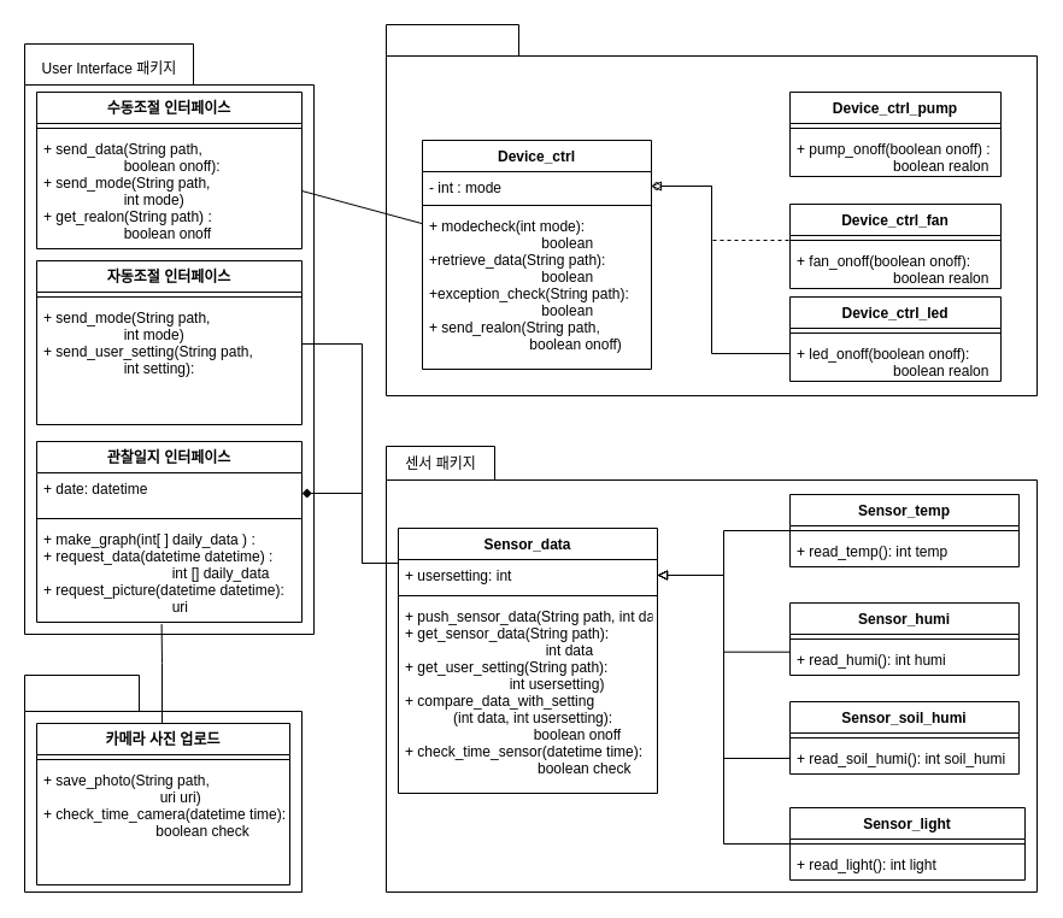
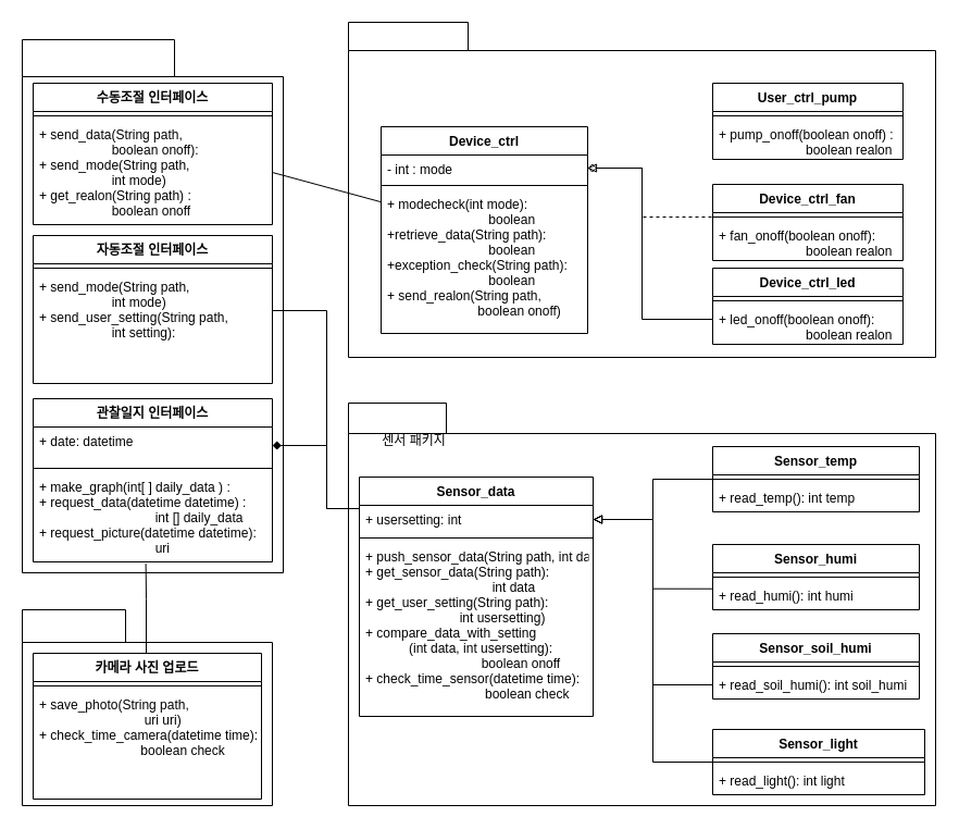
  <mxCell id="0" />
  <mxCell id="1" parent="0" />
  <mxCell id="2" value="" style="shape=folder;fontStyle=1;spacingTop=10;tabWidth=110;tabHeight=26;tabPosition=left;html=1;" parent="1" vertex="1"><mxGeometry x="320" y="20" width="540" height="308" as="geometry" /></mxCell>
- <mxCell id="3" value="Device_ctrl_pump" style="swimlane;fontStyle=1;align=center;verticalAlign=top;childLayout=stackLayout;horizontal=1;startSize=26;horizontalStack=0;resizeParent=1;resizeParentMax=0;resizeLast=0;collapsible=1;marginBottom=0;strokeColor=default;" parent="1" vertex="1"><mxGeometry x="655" y="76" width="175" height="70" as="geometry" /></mxCell>
+ <mxCell id="3" value="User_ctrl_pump" style="swimlane;fontStyle=1;align=center;verticalAlign=top;childLayout=stackLayout;horizontal=1;startSize=26;horizontalStack=0;resizeParent=1;resizeParentMax=0;resizeLast=0;collapsible=1;marginBottom=0;strokeColor=default;" parent="1" vertex="1"><mxGeometry x="655" y="76" width="175" height="70" as="geometry" /></mxCell>
  <mxCell id="4" value="" style="line;strokeWidth=1;fillColor=none;align=left;verticalAlign=middle;spacingTop=-1;spacingLeft=3;spacingRight=3;rotatable=0;labelPosition=right;points=[];portConstraint=eastwest;strokeColor=inherit;" parent="3" vertex="1"><mxGeometry y="26" width="175" height="8" as="geometry" /></mxCell>
  <mxCell id="5" value="+ pump_onoff(boolean onoff) :&#10;                        boolean realon " style="text;strokeColor=none;fillColor=none;align=left;verticalAlign=top;spacingLeft=4;spacingRight=4;overflow=hidden;rotatable=0;points=[[0,0.5],[1,0.5]];portConstraint=eastwest;" parent="3" vertex="1"><mxGeometry y="34" width="175" height="36" as="geometry" /></mxCell>
  <mxCell id="6" style="edgeStyle=orthogonalEdgeStyle;rounded=0;orthogonalLoop=1;jettySize=auto;html=1;exitX=0;exitY=0.5;exitDx=0;exitDy=0;endArrow=block;endFill=0;entryX=1;entryY=0.5;entryDx=0;entryDy=0;dashed=1;" parent="1" source="7" edge="1" target="15"><mxGeometry relative="1" as="geometry"><mxPoint x="525" y="168" as="targetPoint" /><Array as="points"><mxPoint x="655" y="199" /><mxPoint x="590" y="199" /><mxPoint x="590" y="154" /></Array></mxGeometry></mxCell>
  <mxCell id="7" value="Device_ctrl_fan" style="swimlane;fontStyle=1;align=center;verticalAlign=top;childLayout=stackLayout;horizontal=1;startSize=26;horizontalStack=0;resizeParent=1;resizeParentMax=0;resizeLast=0;collapsible=1;marginBottom=0;strokeColor=default;" parent="1" vertex="1"><mxGeometry x="655" y="169" width="175" height="70" as="geometry" /></mxCell>
  <mxCell id="8" value="" style="line;strokeWidth=1;fillColor=none;align=left;verticalAlign=middle;spacingTop=-1;spacingLeft=3;spacingRight=3;rotatable=0;labelPosition=right;points=[];portConstraint=eastwest;strokeColor=inherit;" parent="7" vertex="1"><mxGeometry y="26" width="175" height="8" as="geometry" /></mxCell>
  <mxCell id="9" value="+ fan_onoff(boolean onoff):&#10;                        boolean realon" style="text;strokeColor=none;fillColor=none;align=left;verticalAlign=top;spacingLeft=4;spacingRight=4;overflow=hidden;rotatable=0;points=[[0,0.5],[1,0.5]];portConstraint=eastwest;" parent="7" vertex="1"><mxGeometry y="34" width="175" height="36" as="geometry" /></mxCell>
  <mxCell id="10" value="Device_ctrl_led" style="swimlane;fontStyle=1;align=center;verticalAlign=top;childLayout=stackLayout;horizontal=1;startSize=26;horizontalStack=0;resizeParent=1;resizeParentMax=0;resizeLast=0;collapsible=1;marginBottom=0;strokeColor=default;" parent="1" vertex="1"><mxGeometry x="655" y="246" width="175" height="70" as="geometry" /></mxCell>
  <mxCell id="11" value="" style="line;strokeWidth=1;fillColor=none;align=left;verticalAlign=middle;spacingTop=-1;spacingLeft=3;spacingRight=3;rotatable=0;labelPosition=right;points=[];portConstraint=eastwest;strokeColor=inherit;" parent="10" vertex="1"><mxGeometry y="26" width="175" height="8" as="geometry" /></mxCell>
  <mxCell id="12" value="+ led_onoff(boolean onoff):&#10;                        boolean realon" style="text;strokeColor=none;fillColor=none;align=left;verticalAlign=top;spacingLeft=4;spacingRight=4;overflow=hidden;rotatable=0;points=[[0,0.5],[1,0.5]];portConstraint=eastwest;" parent="10" vertex="1"><mxGeometry y="34" width="175" height="36" as="geometry" /></mxCell>
  <mxCell id="13" style="edgeStyle=orthogonalEdgeStyle;rounded=0;orthogonalLoop=1;jettySize=auto;html=1;exitX=0;exitY=0.5;exitDx=0;exitDy=0;entryX=1;entryY=0.5;entryDx=0;entryDy=0;endArrow=diamond;endFill=0;" parent="1" source="12" edge="1" target="15"><mxGeometry relative="1" as="geometry"><mxPoint x="525" y="168" as="targetPoint" /><Array as="points"><mxPoint x="655" y="293" /><mxPoint x="590" y="293" /><mxPoint x="590" y="154" /></Array></mxGeometry></mxCell>
  <mxCell id="14" value="Device_ctrl" style="swimlane;fontStyle=1;align=center;verticalAlign=top;childLayout=stackLayout;horizontal=1;startSize=26;horizontalStack=0;resizeParent=1;resizeParentMax=0;resizeLast=0;collapsible=1;marginBottom=0;" parent="1" vertex="1"><mxGeometry x="350" y="116" width="190" height="190" as="geometry" /></mxCell>
  <mxCell id="15" value="- int : mode&#10;" style="text;strokeColor=none;fillColor=none;align=left;verticalAlign=top;spacingLeft=4;spacingRight=4;overflow=hidden;rotatable=0;points=[[0,0.5],[1,0.5]];portConstraint=eastwest;" parent="14" vertex="1"><mxGeometry y="26" width="190" height="24" as="geometry" /></mxCell>
  <mxCell id="16" value="" style="line;strokeWidth=1;fillColor=none;align=left;verticalAlign=middle;spacingTop=-1;spacingLeft=3;spacingRight=3;rotatable=0;labelPosition=right;points=[];portConstraint=eastwest;strokeColor=inherit;" parent="14" vertex="1"><mxGeometry y="50" width="190" height="8" as="geometry" /></mxCell>
  <mxCell id="17" value="+ modecheck(int mode): &#10;                            boolean&#10;+retrieve_data(String path):&#10;                            boolean&#10;+exception_check(String path):&#10;                            boolean&#10;+ send_realon(String path,&#10;                         boolean onoff)" style="text;strokeColor=none;fillColor=none;align=left;verticalAlign=top;spacingLeft=4;spacingRight=4;overflow=hidden;rotatable=0;points=[[0,0.5],[1,0.5]];portConstraint=eastwest;" parent="14" vertex="1"><mxGeometry y="58" width="190" height="132" as="geometry" /></mxCell>
  <mxCell id="18" value="" style="group" vertex="1" connectable="0" parent="1"><mxGeometry x="320" y="370" width="540" height="370" as="geometry" /></mxCell>
  <mxCell id="19" value="" style="shape=folder;fontStyle=1;spacingTop=10;tabWidth=90;tabHeight=28;tabPosition=left;html=1;" parent="18" vertex="1"><mxGeometry width="540" height="370" as="geometry" /></mxCell>
  <mxCell id="20" value="Sensor_temp" style="swimlane;fontStyle=1;align=center;verticalAlign=top;childLayout=stackLayout;horizontal=1;startSize=26;horizontalStack=0;resizeParent=1;resizeParentMax=0;resizeLast=0;collapsible=1;marginBottom=0;" parent="18" vertex="1"><mxGeometry x="335" y="40" width="190" height="60" as="geometry" /></mxCell>
  <mxCell id="21" value="" style="line;strokeWidth=1;fillColor=none;align=left;verticalAlign=middle;spacingTop=-1;spacingLeft=3;spacingRight=3;rotatable=0;labelPosition=right;points=[];portConstraint=eastwest;strokeColor=inherit;" parent="20" vertex="1"><mxGeometry y="26" width="190" height="8" as="geometry" /></mxCell>
  <mxCell id="22" value="+ read_temp(): int temp" style="text;strokeColor=none;fillColor=none;align=left;verticalAlign=top;spacingLeft=4;spacingRight=4;overflow=hidden;rotatable=0;points=[[0,0.5],[1,0.5]];portConstraint=eastwest;" parent="20" vertex="1"><mxGeometry y="34" width="190" height="26" as="geometry" /></mxCell>
  <mxCell id="23" value="Sensor_humi" style="swimlane;fontStyle=1;align=center;verticalAlign=top;childLayout=stackLayout;horizontal=1;startSize=26;horizontalStack=0;resizeParent=1;resizeParentMax=0;resizeLast=0;collapsible=1;marginBottom=0;" parent="18" vertex="1"><mxGeometry x="335" y="130" width="190" height="60" as="geometry" /></mxCell>
  <mxCell id="24" value="" style="line;strokeWidth=1;fillColor=none;align=left;verticalAlign=middle;spacingTop=-1;spacingLeft=3;spacingRight=3;rotatable=0;labelPosition=right;points=[];portConstraint=eastwest;strokeColor=inherit;" parent="23" vertex="1"><mxGeometry y="26" width="190" height="8" as="geometry" /></mxCell>
  <mxCell id="25" value="+ read_humi(): int humi" style="text;strokeColor=none;fillColor=none;align=left;verticalAlign=top;spacingLeft=4;spacingRight=4;overflow=hidden;rotatable=0;points=[[0,0.5],[1,0.5]];portConstraint=eastwest;" parent="23" vertex="1"><mxGeometry y="34" width="190" height="26" as="geometry" /></mxCell>
  <mxCell id="26" value="Sensor_soil_humi" style="swimlane;fontStyle=1;align=center;verticalAlign=top;childLayout=stackLayout;horizontal=1;startSize=26;horizontalStack=0;resizeParent=1;resizeParentMax=0;resizeLast=0;collapsible=1;marginBottom=0;" parent="18" vertex="1"><mxGeometry x="335" y="212" width="190" height="60" as="geometry" /></mxCell>
  <mxCell id="27" value="" style="line;strokeWidth=1;fillColor=none;align=left;verticalAlign=middle;spacingTop=-1;spacingLeft=3;spacingRight=3;rotatable=0;labelPosition=right;points=[];portConstraint=eastwest;strokeColor=inherit;" parent="26" vertex="1"><mxGeometry y="26" width="190" height="8" as="geometry" /></mxCell>
  <mxCell id="28" value="+ read_soil_humi(): int soil_humi" style="text;strokeColor=none;fillColor=none;align=left;verticalAlign=top;spacingLeft=4;spacingRight=4;overflow=hidden;rotatable=0;points=[[0,0.5],[1,0.5]];portConstraint=eastwest;" parent="26" vertex="1"><mxGeometry y="34" width="190" height="26" as="geometry" /></mxCell>
  <mxCell id="29" value="Sensor_light" style="swimlane;fontStyle=1;align=center;verticalAlign=top;childLayout=stackLayout;horizontal=1;startSize=26;horizontalStack=0;resizeParent=1;resizeParentMax=0;resizeLast=0;collapsible=1;marginBottom=0;" parent="18" vertex="1"><mxGeometry x="335" y="300" width="195" height="60" as="geometry" /></mxCell>
  <mxCell id="30" value="" style="line;strokeWidth=1;fillColor=none;align=left;verticalAlign=middle;spacingTop=-1;spacingLeft=3;spacingRight=3;rotatable=0;labelPosition=right;points=[];portConstraint=eastwest;strokeColor=inherit;" parent="29" vertex="1"><mxGeometry y="26" width="195" height="8" as="geometry" /></mxCell>
  <mxCell id="31" value="+ read_light(): int light" style="text;strokeColor=none;fillColor=none;align=left;verticalAlign=top;spacingLeft=4;spacingRight=4;overflow=hidden;rotatable=0;points=[[0,0.5],[1,0.5]];portConstraint=eastwest;" parent="29" vertex="1"><mxGeometry y="34" width="195" height="26" as="geometry" /></mxCell>
  <mxCell id="32" value="Sensor_data" style="swimlane;fontStyle=1;align=center;verticalAlign=top;childLayout=stackLayout;horizontal=1;startSize=26;horizontalStack=0;resizeParent=1;resizeParentMax=0;resizeLast=0;collapsible=1;marginBottom=0;" parent="18" vertex="1"><mxGeometry x="10" y="68" width="215" height="220" as="geometry" /></mxCell>
  <mxCell id="33" value="+ usersetting: int" style="text;strokeColor=none;fillColor=none;align=left;verticalAlign=top;spacingLeft=4;spacingRight=4;overflow=hidden;rotatable=0;points=[[0,0.5],[1,0.5]];portConstraint=eastwest;" parent="32" vertex="1"><mxGeometry y="26" width="215" height="26" as="geometry" /></mxCell>
  <mxCell id="34" value="" style="line;strokeWidth=1;fillColor=none;align=left;verticalAlign=middle;spacingTop=-1;spacingLeft=3;spacingRight=3;rotatable=0;labelPosition=right;points=[];portConstraint=eastwest;strokeColor=inherit;" parent="32" vertex="1"><mxGeometry y="52" width="215" height="8" as="geometry" /></mxCell>
  <mxCell id="35" value="+ push_sensor_data(String path, int data):&#10;+ get_sensor_data(String path):&#10;                                   int data&#10;+ get_user_setting(String path):&#10;                          int usersetting)&#10;+ compare_data_with_setting&#10;            (int data, int usersetting):&#10;                                boolean onoff&#10;+ check_time_sensor(datetime time):&#10;                                 boolean check" style="text;strokeColor=none;fillColor=none;align=left;verticalAlign=top;spacingLeft=4;spacingRight=4;overflow=hidden;rotatable=0;points=[[0,0.5],[1,0.5]];portConstraint=eastwest;" parent="32" vertex="1"><mxGeometry y="60" width="215" height="160" as="geometry" /></mxCell>
  <mxCell id="36" style="edgeStyle=orthogonalEdgeStyle;rounded=0;orthogonalLoop=1;jettySize=auto;html=1;exitX=-0.002;exitY=0.259;exitDx=0;exitDy=0;endArrow=block;endFill=0;exitPerimeter=0;entryX=1;entryY=0.5;entryDx=0;entryDy=0;" parent="18" source="25" target="33" edge="1"><mxGeometry relative="1" as="geometry"><mxPoint x="335" y="78" as="sourcePoint" /><mxPoint x="205" y="93.0" as="targetPoint" /><Array as="points"><mxPoint x="280" y="171" /><mxPoint x="280" y="107" /></Array></mxGeometry></mxCell>
  <mxCell id="37" style="edgeStyle=orthogonalEdgeStyle;rounded=0;orthogonalLoop=1;jettySize=auto;html=1;endArrow=block;endFill=0;entryX=1;entryY=0.5;entryDx=0;entryDy=0;" parent="18" source="28" target="33" edge="1"><mxGeometry relative="1" as="geometry"><mxPoint x="335" y="158" as="sourcePoint" /><mxPoint x="205" y="93.0" as="targetPoint" /><Array as="points" /></mxGeometry></mxCell>
  <mxCell id="38" style="edgeStyle=orthogonalEdgeStyle;rounded=0;orthogonalLoop=1;jettySize=auto;html=1;endArrow=block;endFill=0;exitX=0;exitY=0.5;exitDx=0;exitDy=0;entryX=1;entryY=0.5;entryDx=0;entryDy=0;" parent="18" source="29" target="33" edge="1"><mxGeometry relative="1" as="geometry"><mxPoint x="335" y="226" as="sourcePoint" /><mxPoint x="205" y="93.0" as="targetPoint" /><Array as="points"><mxPoint x="280" y="330" /><mxPoint x="280" y="107" /></Array></mxGeometry></mxCell>
  <mxCell id="39" style="edgeStyle=orthogonalEdgeStyle;rounded=0;orthogonalLoop=1;jettySize=auto;html=1;exitX=0;exitY=0.5;exitDx=0;exitDy=0;endArrow=block;endFill=0;entryX=1;entryY=0.5;entryDx=0;entryDy=0;" parent="18" source="20" target="33" edge="1"><mxGeometry relative="1" as="geometry"><mxPoint x="335" y="-41" as="sourcePoint" /><mxPoint x="205" y="44.0" as="targetPoint" /><Array as="points"><mxPoint x="280" y="70" /><mxPoint x="280" y="107" /></Array></mxGeometry></mxCell>
- <mxCell id="40" value="센서 패키지" style="text;html=1;align=center;verticalAlign=middle;resizable=0;points=[];autosize=1;strokeColor=none;fillColor=none;" parent="18" vertex="1"><mxGeometry width="90" height="30" as="geometry" /></mxCell>
+ <mxCell id="40" value="센서 패키지" style="text;html=1;align=center;verticalAlign=middle;resizable=0;points=[];autosize=1;strokeColor=none;fillColor=none;" parent="18" vertex="1"><mxGeometry x="15" y="20" width="90" height="30" as="geometry" /></mxCell>
  <mxCell id="41" value="" style="group" vertex="1" connectable="0" parent="1"><mxGeometry x="20" y="560" width="230" height="180" as="geometry" /></mxCell>
  <mxCell id="42" value="" style="shape=folder;fontStyle=1;spacingTop=10;tabWidth=95;tabHeight=30;tabPosition=left;html=1;" parent="41" vertex="1"><mxGeometry width="230" height="180" as="geometry" /></mxCell>
  <mxCell id="43" value="카메라 사진 업로드" style="swimlane;fontStyle=1;align=center;verticalAlign=top;childLayout=stackLayout;horizontal=1;startSize=26;horizontalStack=0;resizeParent=1;resizeParentMax=0;resizeLast=0;collapsible=1;marginBottom=0;" parent="41" vertex="1"><mxGeometry x="10" y="40" width="210" height="134" as="geometry" /></mxCell>
  <mxCell id="44" value="" style="line;strokeWidth=1;fillColor=none;align=left;verticalAlign=middle;spacingTop=-1;spacingLeft=3;spacingRight=3;rotatable=0;labelPosition=right;points=[];portConstraint=eastwest;strokeColor=inherit;" parent="43" vertex="1"><mxGeometry y="26" width="210" height="8" as="geometry" /></mxCell>
  <mxCell id="45" value="+ save_photo(String path,&#10;                             uri uri)&#10;+ check_time_camera(datetime time):&#10;                            boolean check&#10;" style="text;strokeColor=none;fillColor=none;align=left;verticalAlign=top;spacingLeft=4;spacingRight=4;overflow=hidden;rotatable=0;points=[[0,0.5],[1,0.5]];portConstraint=eastwest;" parent="43" vertex="1"><mxGeometry y="34" width="210" height="100" as="geometry" /></mxCell>
  <mxCell id="46" value="" style="group" vertex="1" connectable="0" parent="1"><mxGeometry x="20" y="36" width="240" height="490" as="geometry" /></mxCell>
  <mxCell id="47" value="" style="shape=folder;fontStyle=1;spacingTop=10;tabWidth=140;tabHeight=34;tabPosition=left;html=1;" parent="46" vertex="1"><mxGeometry width="240" height="490" as="geometry" /></mxCell>
  <mxCell id="48" value="관찰일지 인터페이스" style="swimlane;fontStyle=1;align=center;verticalAlign=top;childLayout=stackLayout;horizontal=1;startSize=26;horizontalStack=0;resizeParent=1;resizeParentMax=0;resizeLast=0;collapsible=1;marginBottom=0;" parent="46" vertex="1"><mxGeometry x="10" y="330" width="220" height="150" as="geometry" /></mxCell>
  <mxCell id="49" value="+ date: datetime&#10;" style="text;strokeColor=none;fillColor=none;align=left;verticalAlign=top;spacingLeft=4;spacingRight=4;overflow=hidden;rotatable=0;points=[[0,0.5],[1,0.5]];portConstraint=eastwest;" parent="48" vertex="1"><mxGeometry y="26" width="220" height="34" as="geometry" /></mxCell>
  <mxCell id="50" value="" style="line;strokeWidth=1;fillColor=none;align=left;verticalAlign=middle;spacingTop=-1;spacingLeft=3;spacingRight=3;rotatable=0;labelPosition=right;points=[];portConstraint=eastwest;strokeColor=inherit;" parent="48" vertex="1"><mxGeometry y="60" width="220" height="8" as="geometry" /></mxCell>
  <mxCell id="51" value="+ make_graph(int[ ] daily_data ) :&#10;+ request_data(datetime datetime) : &#10;                                int [] daily_data&#10;+ request_picture(datetime datetime):&#10;                                uri" style="text;strokeColor=none;fillColor=none;align=left;verticalAlign=top;spacingLeft=4;spacingRight=4;overflow=hidden;rotatable=0;points=[[0,0.5],[1,0.5]];portConstraint=eastwest;" parent="48" vertex="1"><mxGeometry y="68" width="220" height="82" as="geometry" /></mxCell>
  <mxCell id="52" value="수동조절 인터페이스" style="swimlane;fontStyle=1;align=center;verticalAlign=top;childLayout=stackLayout;horizontal=1;startSize=26;horizontalStack=0;resizeParent=1;resizeParentMax=0;resizeLast=0;collapsible=1;marginBottom=0;" parent="46" vertex="1"><mxGeometry x="10" y="40" width="220" height="130" as="geometry" /></mxCell>
  <mxCell id="53" value="" style="line;strokeWidth=1;fillColor=none;align=left;verticalAlign=middle;spacingTop=-1;spacingLeft=3;spacingRight=3;rotatable=0;labelPosition=right;points=[];portConstraint=eastwest;strokeColor=inherit;" parent="52" vertex="1"><mxGeometry y="26" width="220" height="8" as="geometry" /></mxCell>
  <mxCell id="54" value="+ send_data(String path, &#10;                    boolean onoff):&#10;+ send_mode(String path,&#10;                    int mode)&#10;+ get_realon(String path) :&#10;                    boolean onoff" style="text;strokeColor=none;fillColor=none;align=left;verticalAlign=top;spacingLeft=4;spacingRight=4;overflow=hidden;rotatable=0;points=[[0,0.5],[1,0.5]];portConstraint=eastwest;" parent="52" vertex="1"><mxGeometry y="34" width="220" height="96" as="geometry" /></mxCell>
  <mxCell id="55" value="자동조절 인터페이스" style="swimlane;fontStyle=1;align=center;verticalAlign=top;childLayout=stackLayout;horizontal=1;startSize=26;horizontalStack=0;resizeParent=1;resizeParentMax=0;resizeLast=0;collapsible=1;marginBottom=0;" parent="46" vertex="1"><mxGeometry x="10" y="180" width="220" height="136" as="geometry" /></mxCell>
  <mxCell id="56" value="" style="line;strokeWidth=1;fillColor=none;align=left;verticalAlign=middle;spacingTop=-1;spacingLeft=3;spacingRight=3;rotatable=0;labelPosition=right;points=[];portConstraint=eastwest;strokeColor=inherit;" parent="55" vertex="1"><mxGeometry y="26" width="220" height="8" as="geometry" /></mxCell>
  <mxCell id="57" value="+ send_mode(String path,&#10;                    int mode)&#10;+ send_user_setting(String path,&#10;                    int setting):" style="text;strokeColor=none;fillColor=none;align=left;verticalAlign=top;spacingLeft=4;spacingRight=4;overflow=hidden;rotatable=0;points=[[0,0.5],[1,0.5]];portConstraint=eastwest;" parent="55" vertex="1"><mxGeometry y="34" width="220" height="102" as="geometry" /></mxCell>
- <mxCell id="58" value="User Interface 패키지" style="text;html=1;align=center;verticalAlign=middle;resizable=0;points=[];autosize=1;strokeColor=none;fillColor=none;" parent="46" vertex="1"><mxGeometry y="6" width="140" height="30" as="geometry" /></mxCell>
  <mxCell id="59" style="edgeStyle=orthogonalEdgeStyle;rounded=0;orthogonalLoop=1;jettySize=auto;html=1;endArrow=none;endFill=0;exitX=0;exitY=0.5;exitDx=0;exitDy=0;" parent="1" source="33" target="55" edge="1"><mxGeometry relative="1" as="geometry"><Array as="points"><mxPoint x="300" y="467" /><mxPoint x="300" y="285" /></Array></mxGeometry></mxCell>
  <mxCell id="60" value="" style="endArrow=none;endFill=0;endSize=12;html=1;rounded=0;exitX=1;exitY=0.5;exitDx=0;exitDy=0;" parent="1" source="54" target="14" edge="1"><mxGeometry width="160" relative="1" as="geometry"><mxPoint x="310" y="273" as="sourcePoint" /><mxPoint x="435" y="152" as="targetPoint" /></mxGeometry></mxCell>
  <mxCell id="61" style="edgeStyle=orthogonalEdgeStyle;rounded=0;orthogonalLoop=1;jettySize=auto;html=1;exitX=0;exitY=0.5;exitDx=0;exitDy=0;endArrow=diamond;endFill=1;entryX=1;entryY=0.5;entryDx=0;entryDy=0;" parent="1" source="33" target="49" edge="1"><mxGeometry relative="1" as="geometry"><mxPoint x="515" y="529" as="targetPoint" /><mxPoint x="515" y="463" as="sourcePoint" /><Array as="points"><mxPoint x="300" y="467" /><mxPoint x="300" y="409" /></Array></mxGeometry></mxCell>
  <mxCell id="62" style="edgeStyle=orthogonalEdgeStyle;rounded=0;orthogonalLoop=1;jettySize=auto;html=1;entryX=0.471;entryY=1.019;entryDx=0;entryDy=0;endArrow=none;endFill=0;exitX=0.5;exitY=0;exitDx=0;exitDy=0;entryPerimeter=0;" parent="1" source="43" target="51" edge="1"><mxGeometry relative="1" as="geometry"><Array as="points"><mxPoint x="134" y="600" /><mxPoint x="134" y="550" /><mxPoint x="134" y="550" /></Array></mxGeometry></mxCell>
